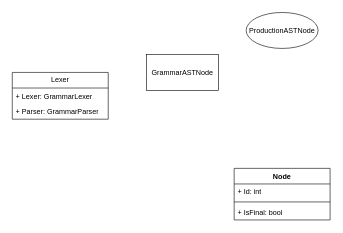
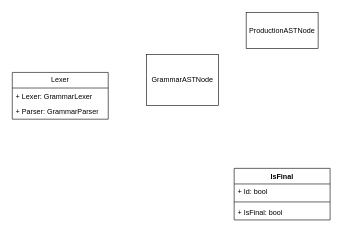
  <mxCell id="0" />
  <mxCell id="1" parent="0" />
  <mxCell id="2" value="Lexer" style="swimlane;fontStyle=0;childLayout=stackLayout;horizontal=1;startSize=26;fillColor=none;horizontalStack=0;resizeParent=1;resizeParentMax=0;resizeLast=0;collapsible=1;marginBottom=0;whiteSpace=wrap;html=1;" parent="1" vertex="1"><mxGeometry x="20" y="120" width="160" height="78" as="geometry" /></mxCell>
  <mxCell id="3" value="+ Lexer: GrammarLexer&lt;div&gt;&lt;br&gt;&lt;/div&gt;" style="text;strokeColor=none;fillColor=none;align=left;verticalAlign=top;spacingLeft=4;spacingRight=4;overflow=hidden;rotatable=0;points=[[0,0.5],[1,0.5]];portConstraint=eastwest;whiteSpace=wrap;html=1;" parent="2" vertex="1"><mxGeometry y="26" width="160" height="26" as="geometry" /></mxCell>
  <mxCell id="4" value="+ Parser: Grammar&lt;span style=&quot;background-color: initial;&quot;&gt;Parser&lt;/span&gt;" style="text;strokeColor=none;fillColor=none;align=left;verticalAlign=top;spacingLeft=4;spacingRight=4;overflow=hidden;rotatable=0;points=[[0,0.5],[1,0.5]];portConstraint=eastwest;whiteSpace=wrap;html=1;" parent="2" vertex="1"><mxGeometry y="52" width="160" height="26" as="geometry" /></mxCell>
- <mxCell id="5" value="GrammarASTNode" style="rounded=0;whiteSpace=wrap;html=1;" parent="1" vertex="1"><mxGeometry x="244" y="90" width="120" height="60" as="geometry" /></mxCell>
- <mxCell id="6" value="ProductionASTNode" style="ellipse;whiteSpace=wrap;html=1;" parent="1" vertex="1"><mxGeometry x="410" y="20" width="120" height="60" as="geometry" /></mxCell>
- <mxCell id="7" value="Node" style="swimlane;fontStyle=1;align=center;verticalAlign=top;childLayout=stackLayout;horizontal=1;startSize=26;horizontalStack=0;resizeParent=1;resizeParentMax=0;resizeLast=0;collapsible=1;marginBottom=0;whiteSpace=wrap;html=1;" vertex="1" parent="1"><mxGeometry x="390" y="280" width="160" height="86" as="geometry" /></mxCell>
- <mxCell id="8" value="+ Id: int" style="text;strokeColor=none;fillColor=none;align=left;verticalAlign=top;spacingLeft=4;spacingRight=4;overflow=hidden;rotatable=0;points=[[0,0.5],[1,0.5]];portConstraint=eastwest;whiteSpace=wrap;html=1;" vertex="1" parent="7"><mxGeometry y="26" width="160" height="26" as="geometry" /></mxCell>
+ <mxCell id="5" value="GrammarASTNode" style="rounded=0;whiteSpace=wrap;html=1;" parent="1" vertex="1"><mxGeometry x="244" y="90" width="120" height="85" as="geometry" /></mxCell>
+ <mxCell id="6" value="ProductionASTNode" style="rounded=0;whiteSpace=wrap;html=1;" parent="1" vertex="1"><mxGeometry x="410" y="20" width="120" height="60" as="geometry" /></mxCell>
+ <mxCell id="7" value="IsFinal" style="swimlane;fontStyle=1;align=center;verticalAlign=top;childLayout=stackLayout;horizontal=1;startSize=26;horizontalStack=0;resizeParent=1;resizeParentMax=0;resizeLast=0;collapsible=1;marginBottom=0;whiteSpace=wrap;html=1;" vertex="1" parent="1"><mxGeometry x="390" y="280" width="160" height="86" as="geometry" /></mxCell>
+ <mxCell id="8" value="+ Id: bool" style="text;strokeColor=none;fillColor=none;align=left;verticalAlign=top;spacingLeft=4;spacingRight=4;overflow=hidden;rotatable=0;points=[[0,0.5],[1,0.5]];portConstraint=eastwest;whiteSpace=wrap;html=1;" vertex="1" parent="7"><mxGeometry y="26" width="160" height="26" as="geometry" /></mxCell>
  <mxCell id="9" value="" style="line;strokeWidth=1;fillColor=none;align=left;verticalAlign=middle;spacingTop=-1;spacingLeft=3;spacingRight=3;rotatable=0;labelPosition=right;points=[];portConstraint=eastwest;strokeColor=inherit;" vertex="1" parent="7"><mxGeometry y="52" width="160" height="8" as="geometry" /></mxCell>
  <mxCell id="10" value="+ IsFinal: bool" style="text;strokeColor=none;fillColor=none;align=left;verticalAlign=top;spacingLeft=4;spacingRight=4;overflow=hidden;rotatable=0;points=[[0,0.5],[1,0.5]];portConstraint=eastwest;whiteSpace=wrap;html=1;" vertex="1" parent="7"><mxGeometry y="60" width="160" height="26" as="geometry" /></mxCell>
